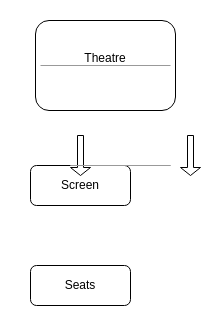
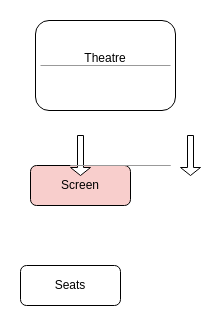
  <mxCell id="0" />
  <mxCell id="1" parent="0" />
  <mxCell id="2" value="Theatre&lt;div&gt;&lt;br/&gt;&lt;/div&gt;" style="rounded=1;whiteSpace=wrap;html=1;" vertex="1" parent="1"><mxGeometry x="35" y="20" width="140" height="90" as="geometry" /></mxCell>
  <mxCell id="3" value="" style="shape=singleArrow;whiteSpace=wrap;html=1;direction=south;" vertex="1" parent="1"><mxGeometry x="180" y="135" width="20" height="40" as="geometry" /></mxCell>
- <mxCell id="4" value="Screen" style="rounded=1;whiteSpace=wrap;html=1;" vertex="1" parent="1"><mxGeometry x="30" y="165" width="100" height="40" as="geometry" /></mxCell>
+ <mxCell id="4" value="Screen" style="rounded=1;whiteSpace=wrap;html=1;fillColor=#f8cecc;" vertex="1" parent="1"><mxGeometry x="30" y="165" width="100" height="40" as="geometry" /></mxCell>
  <mxCell id="5" value="" style="shape=singleArrow;whiteSpace=wrap;html=1;direction=south;" vertex="1" parent="1"><mxGeometry x="70" y="135" width="20" height="40" as="geometry" /></mxCell>
- <mxCell id="6" value="Seats" style="rounded=1;whiteSpace=wrap;html=1;" vertex="1" parent="1"><mxGeometry x="30" y="265" width="100" height="40" as="geometry" /></mxCell>
+ <mxCell id="6" value="Seats" style="rounded=1;whiteSpace=wrap;html=1;" vertex="1" parent="1"><mxGeometry x="20" y="265" width="100" height="40" as="geometry" /></mxCell>
  <mxCell id="7" value="" style="verticalLabelPosition=bottom;shadow=0;dashed=0;align=center;html=1;verticalAlign=top;strokeWidth=1;shape=mxgraph.mockup.markup.line;strokeColor=#999999;" vertex="1" parent="1"><mxGeometry x="70" y="155" width="100" height="20" as="geometry" /></mxCell>
  <mxCell id="8" value="" style="verticalLabelPosition=bottom;shadow=0;dashed=0;align=center;html=1;verticalAlign=top;strokeWidth=1;shape=mxgraph.mockup.markup.line;strokeColor=#999999;" vertex="1" parent="1"><mxGeometry x="70" y="155" width="100" height="20" as="geometry" /></mxCell>
  <mxCell id="9" value="" style="verticalLabelPosition=bottom;shadow=0;dashed=0;align=center;html=1;verticalAlign=top;strokeWidth=1;shape=mxgraph.mockup.markup.line;strokeColor=#999999;" vertex="1" parent="1"><mxGeometry x="40" y="55" width="130" height="20" as="geometry" /></mxCell>
